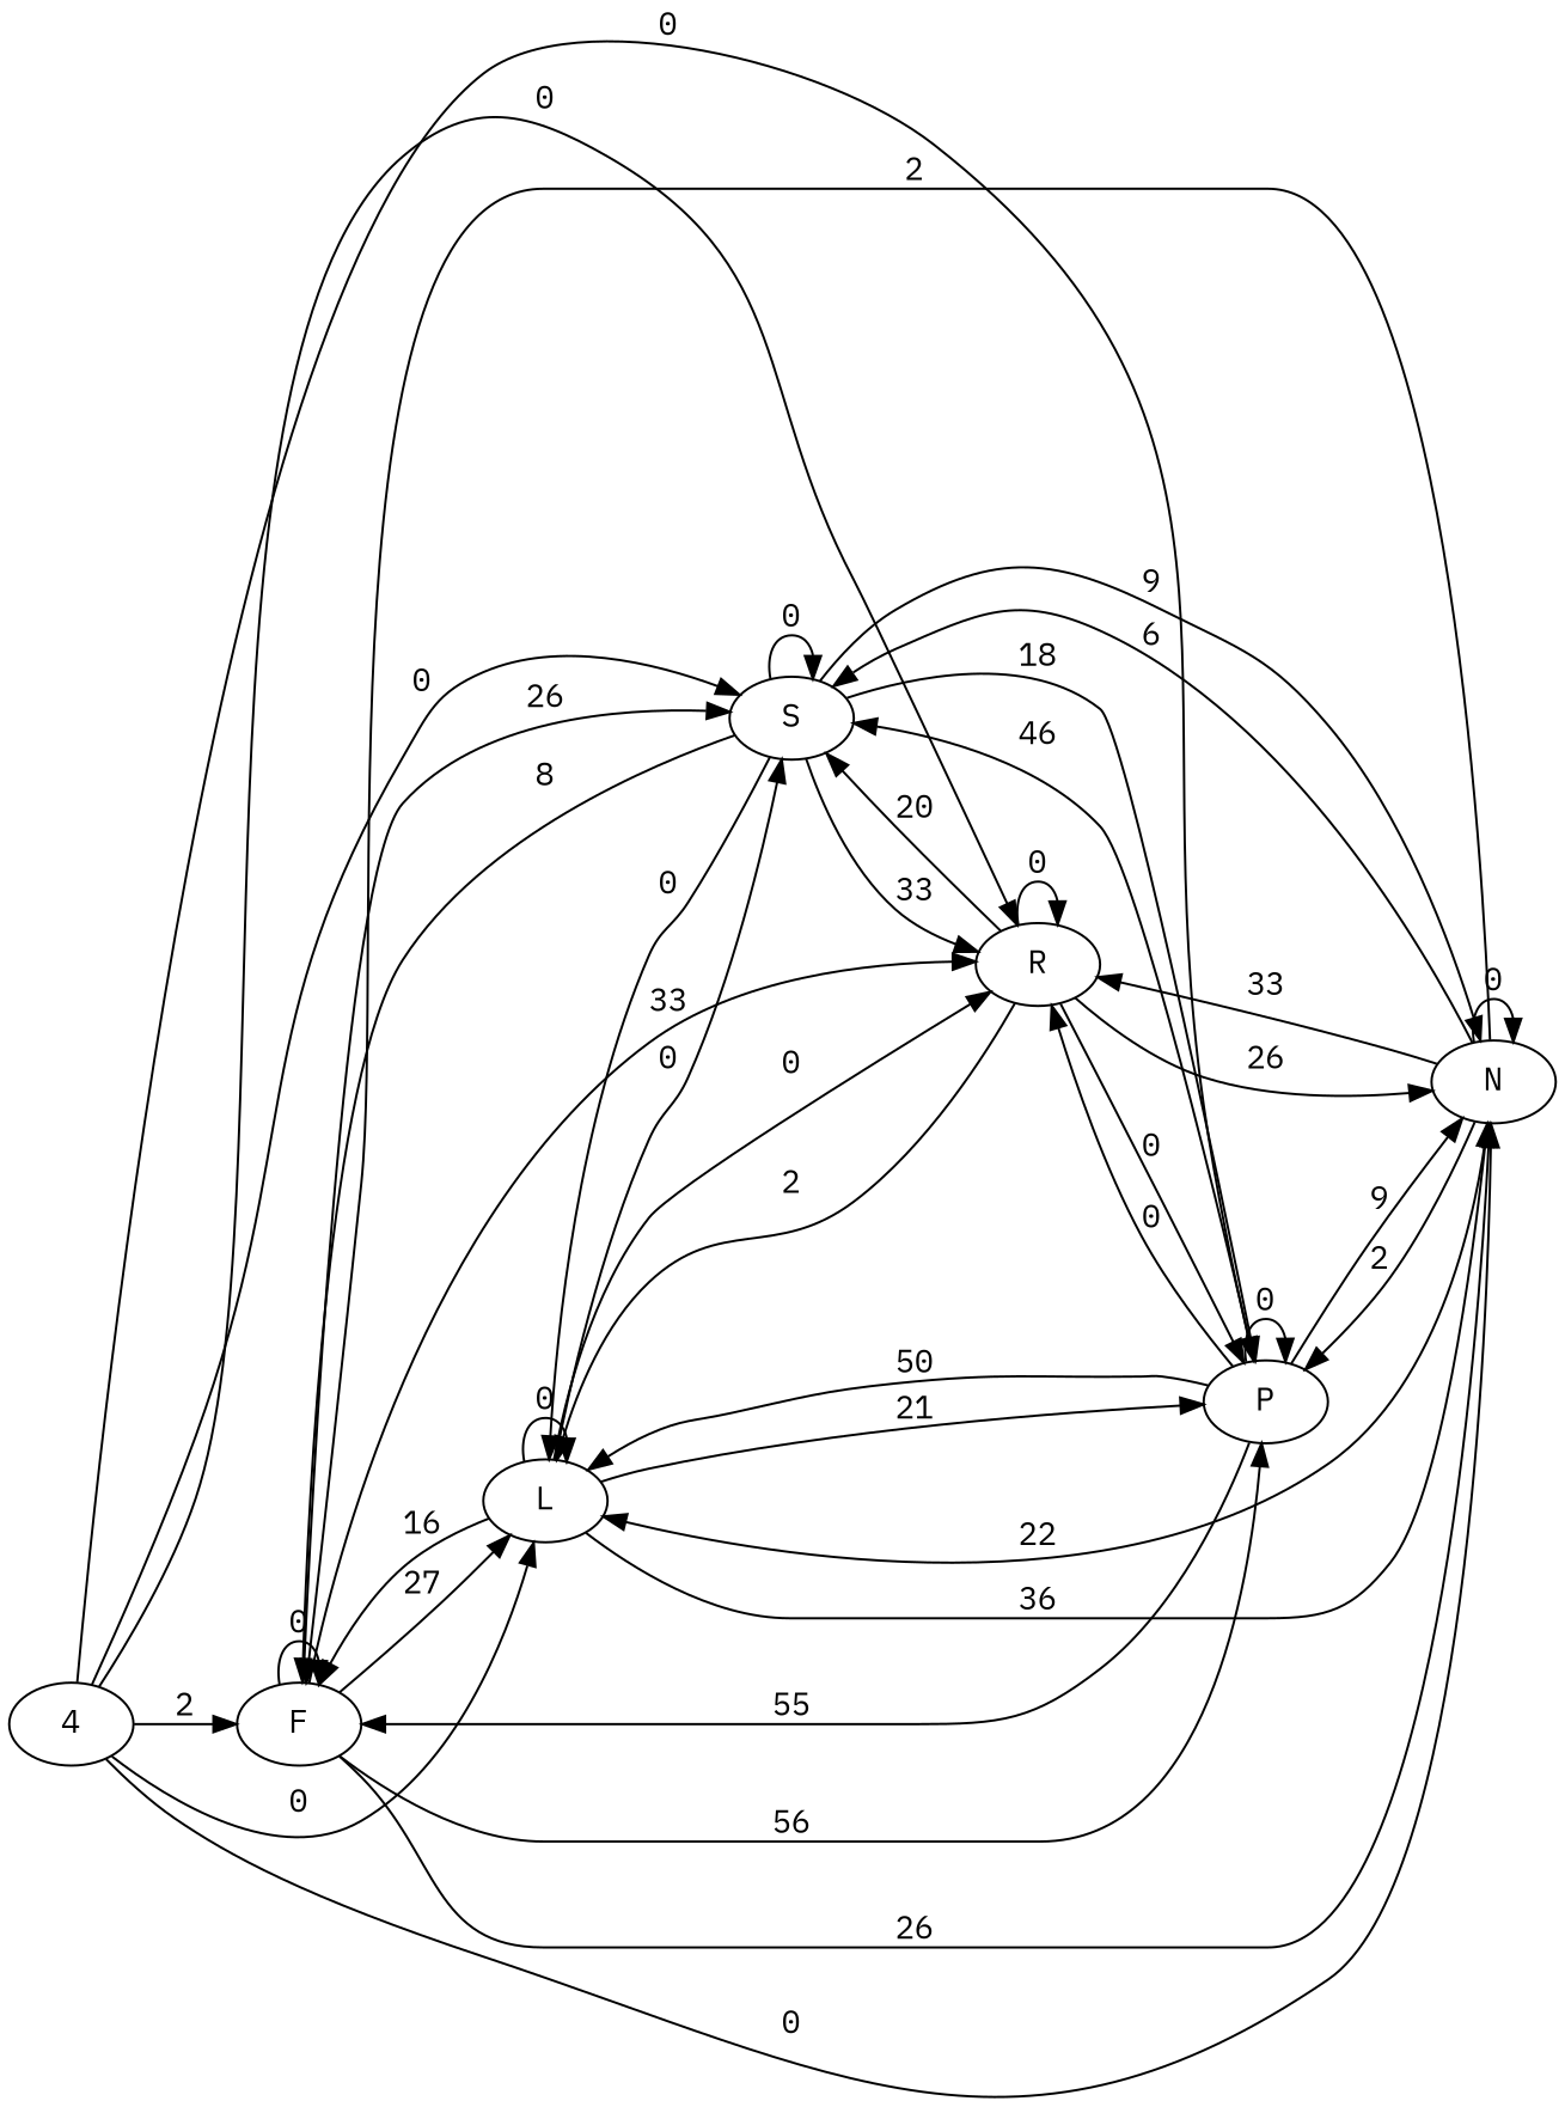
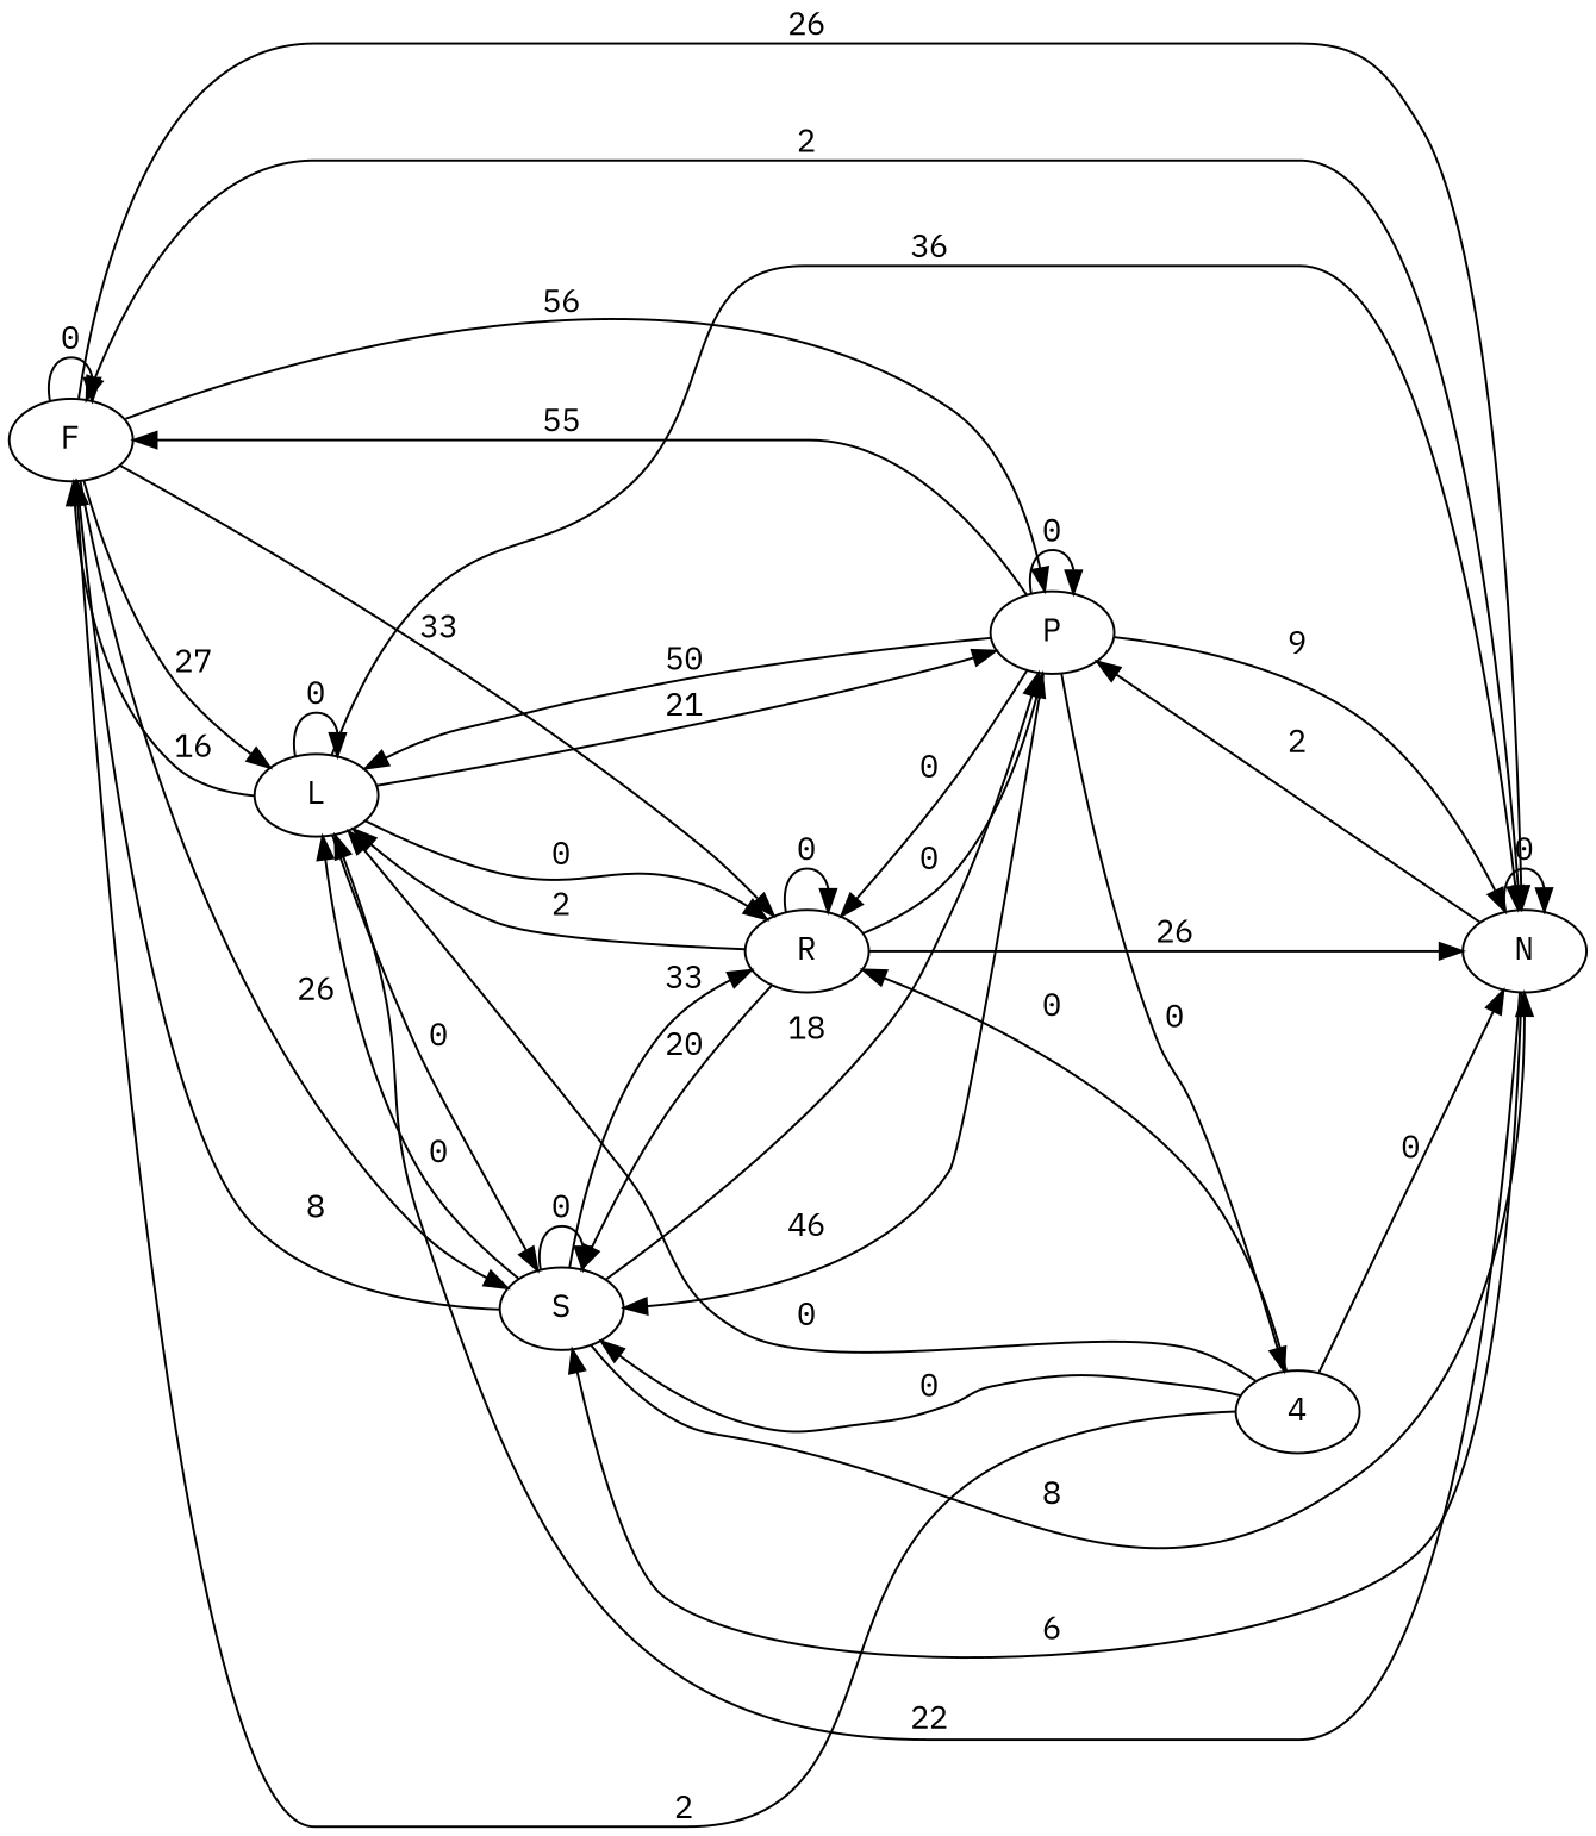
  digraph {
    fontname="IBM Plex Mono"
    rankdir=LR
    node [fontname="IBM Plex Mono"]
    edge [fontname="IBM Plex Mono" weight=0]
    F
    L
    N
    P
    R
    S
    n7 [label=4]
    F -> F [label=0]
    F -> L [label=27 weight=27]
    F -> N [label=26 weight=9]
    F -> P [label=56 weight=56]
    F -> R [label=33 weight=33]
    F -> S [label=26 weight=26]
    L -> F [label=16 weight=16]
    L -> L [label=0]
    L -> N [label=36 weight=36]
    L -> P [label=21 weight=21]
    L -> R [label=0]
    L -> S [label=0]
    N -> F [label=2 weight=2]
    N -> L [label=22 weight=22]
    N -> N [label=0]
    N -> P [label=2 weight=2]
-   N -> R [label=33 weight=33]
    N -> S [label=6 weight=6]
    P -> F [label=55 weight=55]
    P -> L [label=50 weight=50]
    P -> N [label=9 weight=9]
    P -> P [label=0]
    P -> R [label=0]
    P -> S [label=46 weight=46]
    R -> L [label=2]
    R -> N [label=26 weight=36]
    R -> P [label=0]
    R -> R [label=0]
    R -> S [label=20 weight=20]
    S -> F [label=8 weight=8]
    S -> L [label=0]
-   S -> N [label=9 weight=9]
+   S -> N [label=8 weight=9]
    S -> P [label=18 weight=18]
    S -> R [label=33 weight=33]
    S -> S [label=0]
    n7 -> F [label=2 weight=2]
    n7 -> L [label=0]
    n7 -> N [label=0]
-   n7 -> P [label=0]
+   P -> n7 [label=0]
    n7 -> R [label=0]
    n7 -> S [label=0]
  }
